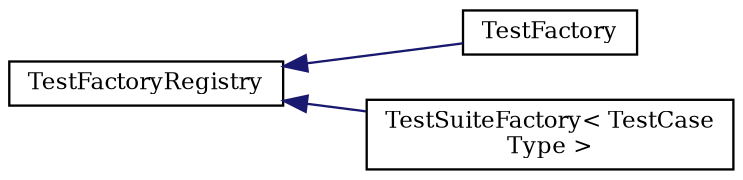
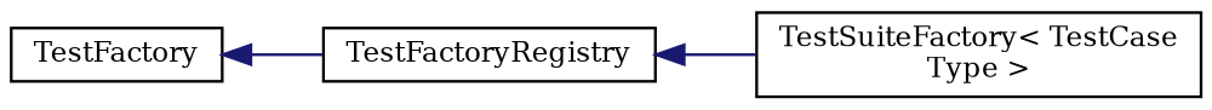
  digraph {
    fontname="DejaVu Serif"
    rankdir=LR
    node [color=black fillcolor=white fontname="DejaVu Serif" fontsize=10 shape=record style=filled]
    edge [color=midnightblue dir=back fontname="DejaVu Serif" fontsize=10 labelfontname=Helvetica labelfontsize=10 style=solid]
    n1 [height=0.2 label=TestFactory width=0.4]
    n2 [height=0.2 label=TestFactoryRegistry width=0.4]
    n3 [height=0.2 label="TestSuiteFactory\< TestCase\lType \>" width=0.4]
-   n2 -> n1
+   n1 -> n2
    n2 -> n3
  }
